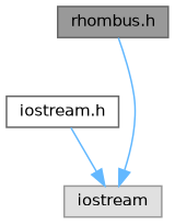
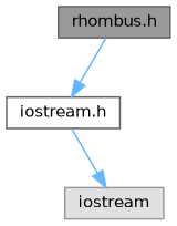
  digraph {
    node [fontname=Helvetica fontsize=10 shape=box style=filled]
    edge [color=steelblue1 fontname=Helvetica fontsize=10 labelfontname=Helvetica labelfontsize=10 style=solid]
    n1 [color=gray40 fillcolor=grey60 fontcolor=black height=0.2 label="rhombus.h" width=0.4]
    n2 [color=grey40 fillcolor=white height=0.2 label="iostream.h" width=0.4]
    n3 [color=grey60 fillcolor="#E0E0E0" height=0.2 label=iostream width=0.4]
-   n1 -> n3
+   n1 -> n2
    n2 -> n3
  }
